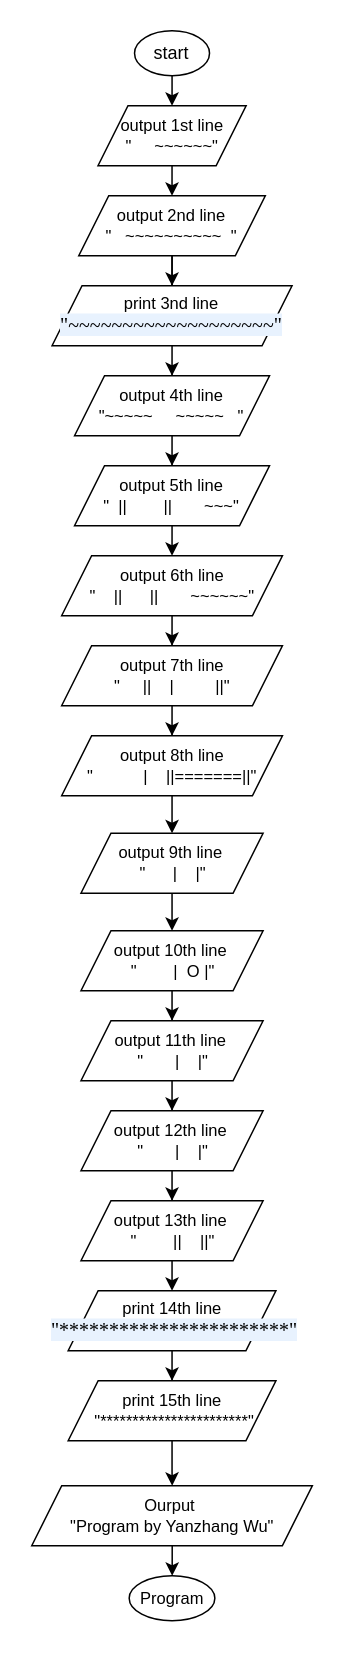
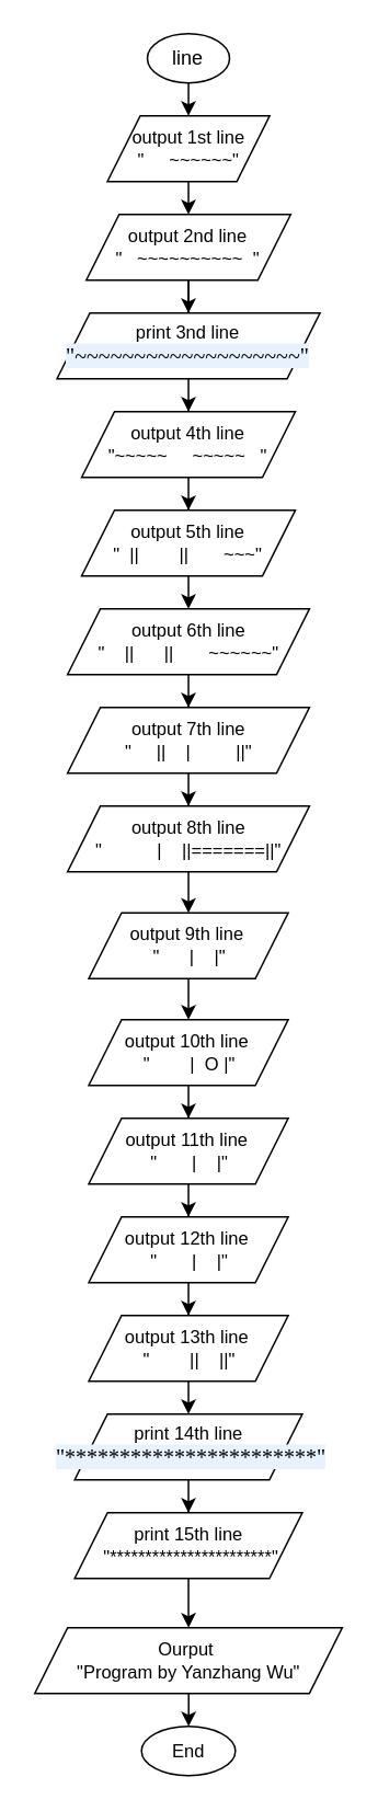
  <mxCell id="0" />
  <mxCell id="1" parent="0" />
  <mxCell id="2" value="" style="edgeStyle=orthogonalEdgeStyle;rounded=0;orthogonalLoop=1;jettySize=auto;html=1;" edge="1" parent="1" source="3" target="4"><mxGeometry relative="1" as="geometry" /></mxCell>
- <mxCell id="3" value="start" style="ellipse;whiteSpace=wrap;html=1;" vertex="1" parent="1"><mxGeometry x="89.19" y="20" width="50" height="30" as="geometry" /></mxCell>
+ <mxCell id="3" value="line" style="ellipse;whiteSpace=wrap;html=1;" vertex="1" parent="1"><mxGeometry x="89.19" y="20" width="50" height="30" as="geometry" /></mxCell>
  <mxCell id="4" value="output 1st line&lt;br&gt;&quot;&amp;nbsp;&amp;nbsp;&amp;nbsp;&amp;nbsp;&amp;nbsp;~~~~~~&quot;" style="shape=parallelogram;perimeter=parallelogramPerimeter;fixedSize=1;fontSize=11;html=1;whiteSpace=wrap;" vertex="1" parent="1"><mxGeometry x="64.82" y="70" width="98.75" height="40" as="geometry" /></mxCell>
  <mxCell id="5" value="" style="edgeStyle=orthogonalEdgeStyle;rounded=0;orthogonalLoop=1;jettySize=auto;html=1;fontSize=11;strokeColor=default;" edge="1" parent="1" source="7"><mxGeometry relative="1" as="geometry"><mxPoint x="117.785" y="210" as="targetPoint" /></mxGeometry></mxCell>
  <mxCell id="6" value="" style="edgeStyle=orthogonalEdgeStyle;rounded=0;orthogonalLoop=1;jettySize=auto;html=1;fontSize=11;strokeColor=default;" edge="1" parent="1" source="7" target="10"><mxGeometry relative="1" as="geometry" /></mxCell>
  <mxCell id="7" value="output 2nd line&lt;br&gt;&lt;span lang=&quot;EN-US&quot;&gt;&quot;&amp;nbsp;&amp;nbsp;&amp;nbsp;~~~~~~~~~~&amp;nbsp; &quot;&lt;/span&gt;" style="shape=parallelogram;perimeter=parallelogramPerimeter;fixedSize=1;fontSize=11;html=1;whiteSpace=wrap;" vertex="1" parent="1"><mxGeometry x="52" y="130" width="124.37" height="40" as="geometry" /></mxCell>
  <mxCell id="8" value="" style="endArrow=classic;html=1;rounded=0;fontSize=11;exitX=0.5;exitY=1;exitDx=0;exitDy=0;entryX=0.5;entryY=0;entryDx=0;entryDy=0;" edge="1" parent="1" source="4" target="7"><mxGeometry width="50" height="50" relative="1" as="geometry"><mxPoint x="29.19" y="110" as="sourcePoint" /><mxPoint x="79.19" y="60" as="targetPoint" /></mxGeometry></mxCell>
  <mxCell id="9" value="" style="edgeStyle=orthogonalEdgeStyle;rounded=0;orthogonalLoop=1;jettySize=auto;html=1;fontSize=11;strokeColor=default;" edge="1" parent="1" source="10" target="12"><mxGeometry relative="1" as="geometry" /></mxCell>
  <mxCell id="10" value="print 3nd line&lt;br&gt;&lt;span style=&quot;font-size:10.0pt;line-height:&lt;br/&gt;107%;font-family:Consolas;mso-fareast-font-family:宋体;mso-bidi-font-family:Consolas;&lt;br/&gt;color:#2A00FF;background:#E8F2FE;mso-ansi-language:EN-US;mso-fareast-language:&lt;br/&gt;EN-US;mso-bidi-language:AR-SA&quot; lang=&quot;EN-US&quot;&gt;&quot;~~~~~~~~~~~~~~~~~~~&quot;&lt;/span&gt;" style="shape=parallelogram;perimeter=parallelogramPerimeter;fixedSize=1;fontSize=11;html=1;whiteSpace=wrap;" vertex="1" parent="1"><mxGeometry x="34.19" y="190" width="160" height="40" as="geometry" /></mxCell>
  <mxCell id="11" value="" style="edgeStyle=orthogonalEdgeStyle;rounded=0;orthogonalLoop=1;jettySize=auto;html=1;fontSize=11;strokeColor=default;" edge="1" parent="1" source="12" target="14"><mxGeometry relative="1" as="geometry" /></mxCell>
  <mxCell id="12" value="output 4th line&lt;br&gt;&lt;span lang=&quot;EN-US&quot;&gt;&quot;~~~~~&amp;nbsp; &amp;nbsp; &amp;nbsp;~~~~~&amp;nbsp; &amp;nbsp;&quot;&lt;/span&gt;" style="shape=parallelogram;perimeter=parallelogramPerimeter;fixedSize=1;fontSize=11;html=1;whiteSpace=wrap;" vertex="1" parent="1"><mxGeometry x="49.19" y="250" width="130" height="40" as="geometry" /></mxCell>
  <mxCell id="13" value="" style="edgeStyle=orthogonalEdgeStyle;rounded=0;orthogonalLoop=1;jettySize=auto;html=1;fontSize=11;strokeColor=default;" edge="1" parent="1" source="14" target="16"><mxGeometry relative="1" as="geometry" /></mxCell>
  <mxCell id="14" value="output 5th line&lt;br&gt;&lt;span lang=&quot;EN-US&quot;&gt;&quot;&amp;nbsp; ||&amp;nbsp;&amp;nbsp;&amp;nbsp;&amp;nbsp;&amp;nbsp;&amp;nbsp;&amp;nbsp; ||&amp;nbsp;&amp;nbsp;&amp;nbsp;&amp;nbsp;&amp;nbsp;&amp;nbsp; ~~~&quot;&lt;/span&gt;" style="shape=parallelogram;perimeter=parallelogramPerimeter;fixedSize=1;fontSize=11;html=1;whiteSpace=wrap;" vertex="1" parent="1"><mxGeometry x="49.18" y="310" width="130" height="40" as="geometry" /></mxCell>
  <mxCell id="15" value="" style="edgeStyle=orthogonalEdgeStyle;rounded=0;orthogonalLoop=1;jettySize=auto;html=1;fontSize=11;strokeColor=default;" edge="1" parent="1" source="16" target="18"><mxGeometry relative="1" as="geometry" /></mxCell>
  <mxCell id="16" value="output 6th line&lt;br&gt;&lt;span lang=&quot;EN-US&quot;&gt;&quot;&amp;nbsp; &amp;nbsp; ||&amp;nbsp;&amp;nbsp;&amp;nbsp;&amp;nbsp;&amp;nbsp; ||&amp;nbsp;&amp;nbsp;&amp;nbsp;&amp;nbsp;&amp;nbsp;&amp;nbsp; ~~~~~~&quot;&lt;/span&gt;" style="shape=parallelogram;perimeter=parallelogramPerimeter;fixedSize=1;fontSize=11;html=1;whiteSpace=wrap;" vertex="1" parent="1"><mxGeometry x="40.59" y="370" width="147.19" height="40" as="geometry" /></mxCell>
  <mxCell id="17" value="" style="edgeStyle=orthogonalEdgeStyle;rounded=0;orthogonalLoop=1;jettySize=auto;html=1;fontSize=11;strokeColor=default;" edge="1" parent="1" source="18" target="20"><mxGeometry relative="1" as="geometry" /></mxCell>
  <mxCell id="18" value="output 7th line&lt;br&gt;&lt;span lang=&quot;EN-US&quot;&gt;&quot;&amp;nbsp; &amp;nbsp; &amp;nbsp;||&amp;nbsp;&amp;nbsp;&amp;nbsp; |&amp;nbsp;&amp;nbsp;&amp;nbsp;&amp;nbsp;&amp;nbsp;&amp;nbsp;&amp;nbsp;&amp;nbsp; ||&quot;&lt;/span&gt;" style="shape=parallelogram;perimeter=parallelogramPerimeter;fixedSize=1;fontSize=11;html=1;whiteSpace=wrap;" vertex="1" parent="1"><mxGeometry x="40.59" y="430" width="147.19" height="40" as="geometry" /></mxCell>
  <mxCell id="19" value="" style="edgeStyle=orthogonalEdgeStyle;rounded=0;orthogonalLoop=1;jettySize=auto;html=1;fontSize=11;strokeColor=default;" edge="1" parent="1" source="20" target="22"><mxGeometry relative="1" as="geometry" /></mxCell>
  <mxCell id="20" value="output 8th line&lt;br&gt;&lt;span lang=&quot;EN-US&quot;&gt;&quot;&amp;nbsp; &amp;nbsp; &amp;nbsp; &amp;nbsp; &amp;nbsp; &amp;nbsp;|&amp;nbsp;&amp;nbsp;&amp;nbsp; ||=======||&quot;&lt;/span&gt;" style="shape=parallelogram;perimeter=parallelogramPerimeter;fixedSize=1;fontSize=11;html=1;whiteSpace=wrap;" vertex="1" parent="1"><mxGeometry x="40.6" y="490" width="147.19" height="40" as="geometry" /></mxCell>
  <mxCell id="21" value="" style="edgeStyle=orthogonalEdgeStyle;rounded=0;orthogonalLoop=1;jettySize=auto;html=1;fontSize=11;strokeColor=default;" edge="1" parent="1" source="22" target="24"><mxGeometry relative="1" as="geometry" /></mxCell>
  <mxCell id="22" value="output 9th line&lt;br&gt;&lt;span lang=&quot;EN-US&quot;&gt;&amp;nbsp;&lt;span lang=&quot;EN-US&quot;&gt;&quot;&amp;nbsp; &amp;nbsp; &amp;nbsp; |&amp;nbsp;&amp;nbsp;&amp;nbsp; |&quot;&lt;/span&gt;&lt;/span&gt;" style="shape=parallelogram;perimeter=parallelogramPerimeter;fixedSize=1;fontSize=11;html=1;whiteSpace=wrap;" vertex="1" parent="1"><mxGeometry x="53.48" y="555" width="121.4" height="40" as="geometry" /></mxCell>
  <mxCell id="23" value="" style="edgeStyle=orthogonalEdgeStyle;rounded=0;orthogonalLoop=1;jettySize=auto;html=1;fontSize=11;strokeColor=default;" edge="1" parent="1" source="24" target="26"><mxGeometry relative="1" as="geometry" /></mxCell>
  <mxCell id="24" value="output 10th line&lt;br&gt;&lt;span lang=&quot;EN-US&quot;&gt;&amp;nbsp;&lt;/span&gt;&lt;span lang=&quot;EN-US&quot;&gt;&quot;&amp;nbsp; &amp;nbsp; &amp;nbsp; &amp;nbsp; |&amp;nbsp; O |&quot;&lt;/span&gt;" style="shape=parallelogram;perimeter=parallelogramPerimeter;fixedSize=1;fontSize=11;html=1;whiteSpace=wrap;" vertex="1" parent="1"><mxGeometry x="53.48" y="620" width="121.4" height="40" as="geometry" /></mxCell>
  <mxCell id="25" value="" style="edgeStyle=orthogonalEdgeStyle;rounded=0;orthogonalLoop=1;jettySize=auto;html=1;fontSize=11;strokeColor=default;" edge="1" parent="1" source="26" target="28"><mxGeometry relative="1" as="geometry" /></mxCell>
  <mxCell id="26" value="output 11th line&lt;br&gt;&lt;span lang=&quot;EN-US&quot;&gt;&amp;nbsp;&lt;/span&gt;&lt;span lang=&quot;EN-US&quot;&gt;&quot;&amp;nbsp; &amp;nbsp; &amp;nbsp; &amp;nbsp;|&amp;nbsp;&amp;nbsp;&amp;nbsp; |&quot;&lt;/span&gt;" style="shape=parallelogram;perimeter=parallelogramPerimeter;fixedSize=1;fontSize=11;html=1;whiteSpace=wrap;" vertex="1" parent="1"><mxGeometry x="53.48" y="680" width="121.4" height="40" as="geometry" /></mxCell>
  <mxCell id="27" value="" style="edgeStyle=orthogonalEdgeStyle;rounded=0;orthogonalLoop=1;jettySize=auto;html=1;fontSize=11;strokeColor=default;" edge="1" parent="1" source="28" target="30"><mxGeometry relative="1" as="geometry" /></mxCell>
  <mxCell id="28" value="output 12th line&lt;br&gt;&lt;span lang=&quot;EN-US&quot;&gt;&amp;nbsp;&lt;/span&gt;&lt;span lang=&quot;EN-US&quot;&gt;&quot;&amp;nbsp; &amp;nbsp; &amp;nbsp; &amp;nbsp;|&amp;nbsp;&amp;nbsp;&amp;nbsp; |&quot;&lt;/span&gt;" style="shape=parallelogram;perimeter=parallelogramPerimeter;fixedSize=1;fontSize=11;html=1;whiteSpace=wrap;" vertex="1" parent="1"><mxGeometry x="53.48" y="740" width="121.4" height="40" as="geometry" /></mxCell>
  <mxCell id="29" value="" style="edgeStyle=orthogonalEdgeStyle;rounded=0;orthogonalLoop=1;jettySize=auto;html=1;fontSize=11;strokeColor=default;" edge="1" parent="1" source="30"><mxGeometry relative="1" as="geometry"><mxPoint x="114" y="860" as="targetPoint" /></mxGeometry></mxCell>
  <mxCell id="30" value="output 13th line&lt;br&gt;&lt;span lang=&quot;EN-US&quot;&gt;&amp;nbsp;&lt;/span&gt;&lt;span lang=&quot;EN-US&quot;&gt;&quot;&amp;nbsp; &amp;nbsp; &amp;nbsp; &amp;nbsp; ||&amp;nbsp;&amp;nbsp;&amp;nbsp; ||&quot;&lt;/span&gt;" style="shape=parallelogram;perimeter=parallelogramPerimeter;fixedSize=1;fontSize=11;html=1;whiteSpace=wrap;" vertex="1" parent="1"><mxGeometry x="53.48" y="800" width="121.4" height="40" as="geometry" /></mxCell>
  <mxCell id="31" value="" style="edgeStyle=orthogonalEdgeStyle;rounded=0;orthogonalLoop=1;jettySize=auto;html=1;fontSize=11;strokeColor=default;" edge="1" parent="1" source="32" target="34"><mxGeometry relative="1" as="geometry" /></mxCell>
  <mxCell id="32" value="print 14th line&lt;br&gt;&lt;span lang=&quot;EN-US&quot;&gt;&amp;nbsp;&lt;/span&gt;&lt;span style=&quot;font-size:10.0pt;line-height:&lt;br/&gt;107%;font-family:Consolas;mso-fareast-font-family:宋体;mso-bidi-font-family:Consolas;&lt;br/&gt;color:#2A00FF;background:#E8F2FE;mso-ansi-language:EN-US;mso-fareast-language:&lt;br/&gt;EN-US;mso-bidi-language:AR-SA&quot; lang=&quot;EN-US&quot;&gt;&quot;***********************&quot;&lt;/span&gt;" style="shape=parallelogram;perimeter=parallelogramPerimeter;fixedSize=1;fontSize=11;html=1;whiteSpace=wrap;" vertex="1" parent="1"><mxGeometry x="44.93" y="860" width="138.51" height="40" as="geometry" /></mxCell>
  <mxCell id="33" value="" style="edgeStyle=orthogonalEdgeStyle;rounded=0;orthogonalLoop=1;jettySize=auto;html=1;fontSize=11;strokeColor=default;" edge="1" parent="1" source="34" target="36"><mxGeometry relative="1" as="geometry" /></mxCell>
  <mxCell id="34" value="print 15th line&lt;br&gt;&lt;span lang=&quot;EN-US&quot;&gt;&amp;nbsp;&lt;/span&gt;&lt;span lang=&quot;EN-US&quot;&gt;&quot;***********************&quot;&lt;/span&gt;" style="shape=parallelogram;perimeter=parallelogramPerimeter;fixedSize=1;fontSize=11;html=1;whiteSpace=wrap;" vertex="1" parent="1"><mxGeometry x="44.94" y="920" width="138.51" height="40" as="geometry" /></mxCell>
  <mxCell id="35" value="" style="edgeStyle=orthogonalEdgeStyle;rounded=0;orthogonalLoop=1;jettySize=auto;html=1;fontSize=11;strokeColor=default;" edge="1" parent="1" source="36" target="37"><mxGeometry relative="1" as="geometry" /></mxCell>
  <mxCell id="36" value="Ourput&amp;nbsp;&lt;br&gt;&quot;&lt;span lang=&quot;EN-US&quot;&gt;Program by Yanzhang Wu&quot;&lt;/span&gt;" style="shape=parallelogram;perimeter=parallelogramPerimeter;fixedSize=1;fontSize=11;html=1;whiteSpace=wrap;" vertex="1" parent="1"><mxGeometry x="20.66" y="990" width="187.06" height="40" as="geometry" /></mxCell>
- <mxCell id="37" value="Program" style="ellipse;whiteSpace=wrap;html=1;fontSize=11;" vertex="1" parent="1"><mxGeometry x="85.62" y="1050" width="57.12" height="30" as="geometry" /></mxCell>
+ <mxCell id="37" value="End" style="ellipse;whiteSpace=wrap;html=1;fontSize=11;" vertex="1" parent="1"><mxGeometry x="85.62" y="1050" width="57.12" height="30" as="geometry" /></mxCell>
